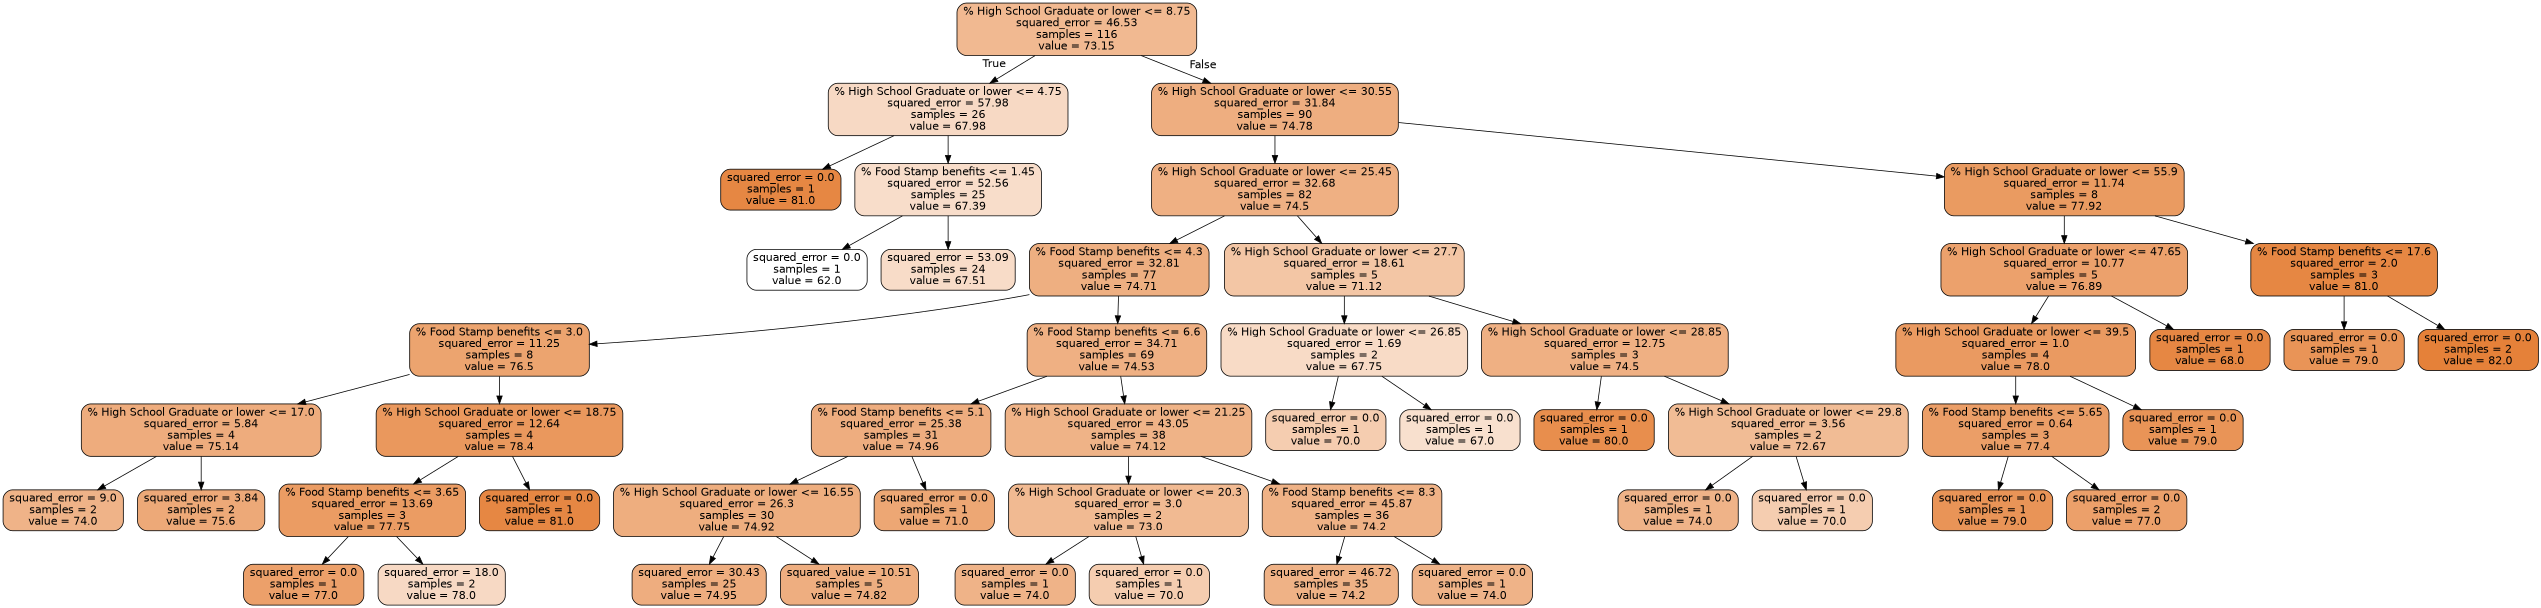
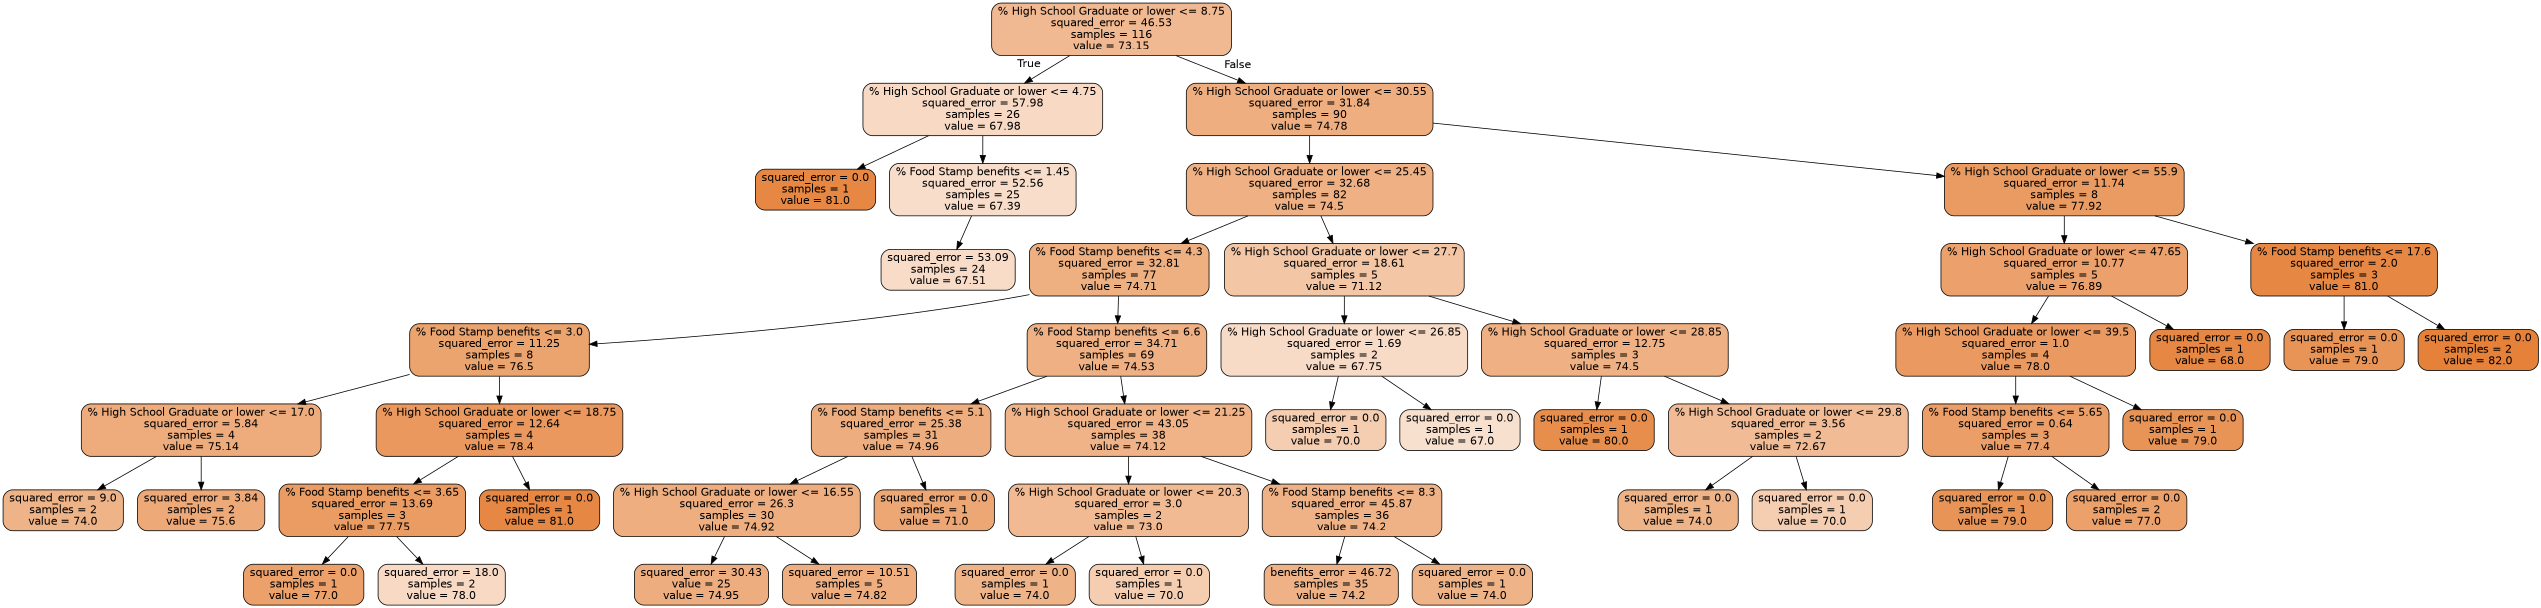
  digraph {
    node [color=black fillcolor="#e68743" fontname=helvetica shape=box style="filled, rounded"]
    edge [fontname=helvetica]
    n1 [fillcolor="#f1b991" label="% High School Graduate or lower <= 8.75\nsquared_error = 46.53\nsamples = 116\nvalue = 73.15"]
    n2 [fillcolor="#f7d9c4" label="% High School Graduate or lower <= 4.75\nsquared_error = 57.98\nsamples = 26\nvalue = 67.98"]
    n3 [fillcolor="#eeae80" label="% High School Graduate or lower <= 30.55\nsquared_error = 31.84\nsamples = 90\nvalue = 74.78"]
    n4 [label="squared_error = 0.0\nsamples = 1\nvalue = 81.0"]
    n5 [fillcolor="#f8ddca" label="% Food Stamp benefits <= 1.45\nsquared_error = 52.56\nsamples = 25\nvalue = 67.39"]
    n6 [fillcolor="#efb083" label="% High School Graduate or lower <= 25.45\nsquared_error = 32.68\nsamples = 82\nvalue = 74.5"]
    n7 [fillcolor="#ea9b61" label="% High School Graduate or lower <= 55.9\nsquared_error = 11.74\nsamples = 8\nvalue = 77.92"]
-   n8 [fillcolor="#ffffff" label="squared_error = 0.0\nsamples = 1\nvalue = 62.0"]
    n9 [fillcolor="#f8dcc8" label="squared_error = 53.09\nsamples = 24\nvalue = 67.51"]
    n10 [fillcolor="#eeaf81" label="% Food Stamp benefits <= 4.3\nsquared_error = 32.81\nsamples = 77\nvalue = 74.71"]
    n11 [fillcolor="#f3c6a5" label="% High School Graduate or lower <= 27.7\nsquared_error = 18.61\nsamples = 5\nvalue = 71.12"]
    n12 [fillcolor="#eca16c" label="% High School Graduate or lower <= 47.65\nsquared_error = 10.77\nsamples = 5\nvalue = 76.89"]
    n13 [label="% Food Stamp benefits <= 17.6\nsquared_error = 2.0\nsamples = 3\nvalue = 81.0"]
    n14 [fillcolor="#eca46f" label="% Food Stamp benefits <= 3.0\nsquared_error = 11.25\nsamples = 8\nvalue = 76.5"]
    n15 [fillcolor="#efb083" label="% Food Stamp benefits <= 6.6\nsquared_error = 34.71\nsamples = 69\nvalue = 74.53"]
    n16 [fillcolor="#f8dbc6" label="% High School Graduate or lower <= 26.85\nsquared_error = 1.69\nsamples = 2\nvalue = 67.75"]
    n17 [fillcolor="#efb083" label="% High School Graduate or lower <= 28.85\nsquared_error = 12.75\nsamples = 3\nvalue = 74.5"]
    n18 [fillcolor="#eeac7d" label="% High School Graduate or lower <= 17.0\nsquared_error = 5.84\nsamples = 4\nvalue = 75.14"]
    n19 [fillcolor="#ea985d" label="% High School Graduate or lower <= 18.75\nsquared_error = 12.64\nsamples = 4\nvalue = 78.4"]
    n20 [fillcolor="#eead7f" label="% Food Stamp benefits <= 5.1\nsquared_error = 25.38\nsamples = 31\nvalue = 74.96"]
    n21 [fillcolor="#efb387" label="% High School Graduate or lower <= 21.25\nsquared_error = 43.05\nsamples = 38\nvalue = 74.12"]
    n22 [fillcolor="#efb388" label="squared_error = 9.0\nsamples = 2\nvalue = 74.0"]
    n23 [fillcolor="#eda978" label="squared_error = 3.84\nsamples = 2\nvalue = 75.6"]
    n24 [fillcolor="#eb9c63" label="% Food Stamp benefits <= 3.65\nsquared_error = 13.69\nsamples = 3\nvalue = 77.75"]
    n25 [label="squared_error = 0.0\nsamples = 1\nvalue = 81.0"]
    n26 [fillcolor="#eca06a" label="squared_error = 0.0\nsamples = 1\nvalue = 77.0"]
    n27 [fillcolor="#f7d9c4" label="squared_error = 18.0\nsamples = 2\nvalue = 78.0"]
    n28 [fillcolor="#eeae7f" label="% High School Graduate or lower <= 16.55\nsquared_error = 26.3\nsamples = 30\nvalue = 74.92"]
    n29 [fillcolor="#eda774" label="squared_error = 0.0\nsamples = 1\nvalue = 71.0"]
    n30 [fillcolor="#f1ba92" label="% High School Graduate or lower <= 20.3\nsquared_error = 3.0\nsamples = 2\nvalue = 73.0"]
    n31 [fillcolor="#efb286" label="% Food Stamp benefits <= 8.3\nsquared_error = 45.87\nsamples = 36\nvalue = 74.2"]
-   n32 [fillcolor="#eead7f" label="squared_error = 30.43\nsamples = 25\nvalue = 74.95"]
-   n33 [fillcolor="#eeae80" label="squared_value = 10.51\nsamples = 5\nvalue = 74.82"]
+   n32 [fillcolor="#eead7f" label="squared_error = 30.43\nvalue = 25\nvalue = 74.95"]
+   n33 [fillcolor="#eeae80" label="squared_error = 10.51\nsamples = 5\nvalue = 74.82"]
    n34 [fillcolor="#efb388" label="squared_error = 0.0\nsamples = 1\nvalue = 74.0"]
    n35 [fillcolor="#f5cdb0" label="squared_error = 0.0\nsamples = 1\nvalue = 70.0"]
-   n36 [fillcolor="#efb286" label="squared_error = 46.72\nsamples = 35\nvalue = 74.2"]
+   n36 [fillcolor="#efb286" label="benefits_error = 46.72\nsamples = 35\nvalue = 74.2"]
    n37 [fillcolor="#efb388" label="squared_error = 0.0\nsamples = 1\nvalue = 74.0"]
    n38 [fillcolor="#f5cdb0" label="squared_error = 0.0\nsamples = 1\nvalue = 70.0"]
    n39 [fillcolor="#f8e0ce" label="squared_error = 0.0\nsamples = 1\nvalue = 67.0"]
    n40 [fillcolor="#e88e4d" label="squared_error = 0.0\nsamples = 1\nvalue = 80.0"]
    n41 [fillcolor="#f1bc95" label="% High School Graduate or lower <= 29.8\nsquared_error = 3.56\nsamples = 2\nvalue = 72.67"]
    n42 [fillcolor="#efb388" label="squared_error = 0.0\nsamples = 1\nvalue = 74.0"]
    n43 [fillcolor="#f5cdb0" label="squared_error = 0.0\nsamples = 1\nvalue = 70.0"]
    n44 [fillcolor="#ea9a61" label="% High School Graduate or lower <= 39.5\nsquared_error = 1.0\nsamples = 4\nvalue = 78.0"]
    n45 [label="squared_error = 0.0\nsamples = 1\nvalue = 68.0"]
    n46 [fillcolor="#e99457" label="squared_error = 0.0\nsamples = 1\nvalue = 79.0"]
    n47 [fillcolor="#e58139" label="squared_error = 0.0\nsamples = 2\nvalue = 82.0"]
    n48 [fillcolor="#eb9e67" label="% Food Stamp benefits <= 5.65\nsquared_error = 0.64\nsamples = 3\nvalue = 77.4"]
    n49 [fillcolor="#e99457" label="squared_error = 0.0\nsamples = 1\nvalue = 79.0"]
    n50 [fillcolor="#e99457" label="squared_error = 0.0\nsamples = 1\nvalue = 79.0"]
    n51 [fillcolor="#eca06a" label="squared_error = 0.0\nsamples = 2\nvalue = 77.0"]
    n1 -> n2 [headlabel=True labelangle=45 labeldistance=2.5]
    n1 -> n3 [headlabel=False labelangle=-45 labeldistance=2.5]
    n2 -> n4
    n2 -> n5
    n3 -> n6
    n3 -> n7
-   n5 -> n8
    n5 -> n9
    n6 -> n10
    n6 -> n11
    n7 -> n12
    n7 -> n13
    n10 -> n14
    n10 -> n15
    n11 -> n16
    n11 -> n17
    n12 -> n44
    n12 -> n45
    n13 -> n46
    n13 -> n47
    n14 -> n18
    n14 -> n19
    n15 -> n20
    n15 -> n21
    n16 -> n38
    n16 -> n39
    n17 -> n40
    n17 -> n41
    n18 -> n22
    n18 -> n23
    n19 -> n24
    n19 -> n25
    n20 -> n28
    n20 -> n29
    n21 -> n30
    n21 -> n31
    n24 -> n26
    n24 -> n27
    n28 -> n32
    n28 -> n33
    n30 -> n34
    n30 -> n35
    n31 -> n36
    n31 -> n37
    n41 -> n42
    n41 -> n43
    n44 -> n48
    n44 -> n49
    n48 -> n50
    n48 -> n51
  }
